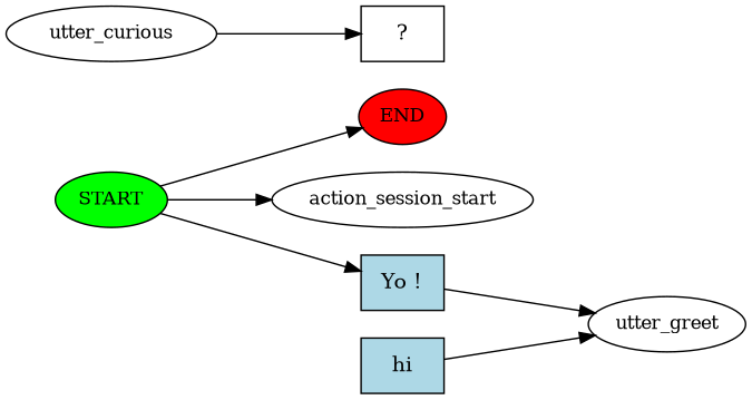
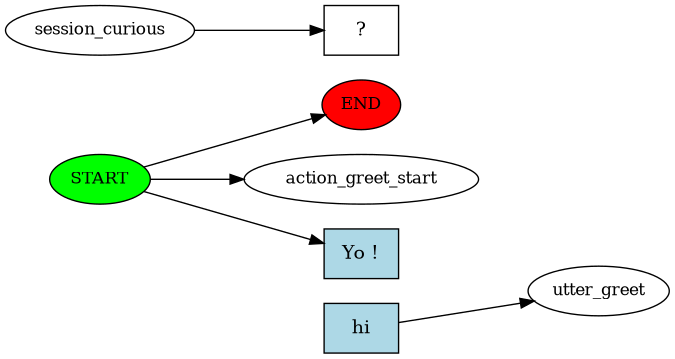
  digraph {
    rankdir=LR
    node [fontsize=12]
    n1 [fillcolor=green label=START style=filled]
    n2 [fillcolor=red label=END style=filled]
-   n3 [label=action_session_start]
+   n3 [label=action_greet_start]
    n4 [fillcolor=lightblue label="Yo !" shape=rect style=filled fontsize=""]
    n5 [label=utter_greet]
    n6 [fillcolor=lightblue label=hi shape=rect style=filled fontsize=""]
-   n7 [label=utter_curious]
+   n7 [label=session_curious]
    n8 [label="  ?  " shape=rect fontsize=""]
    n1 -> n2
    n1 -> n3
    n1 -> n4
-   n4 -> n5
    n6 -> n5
    n7 -> n8
  }
